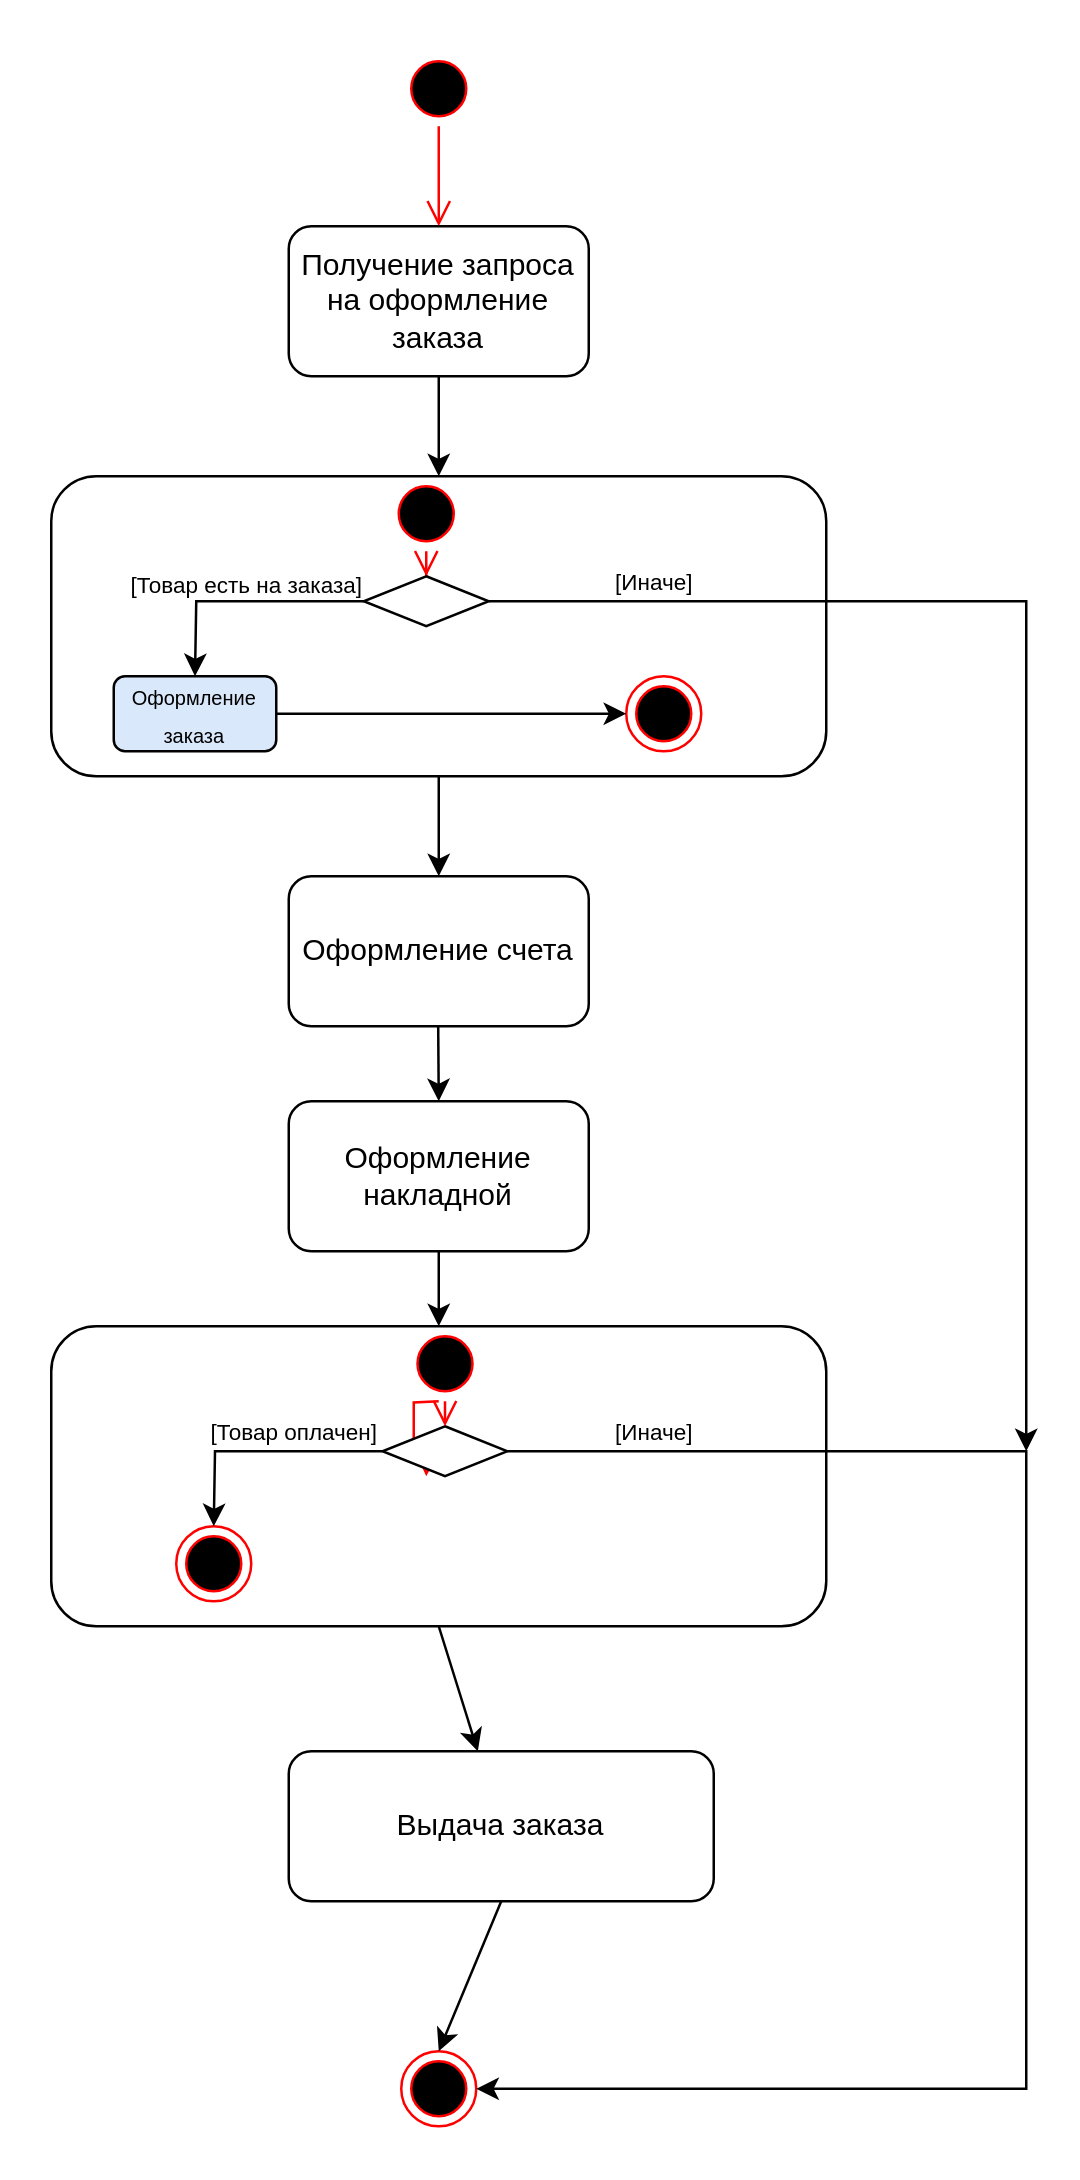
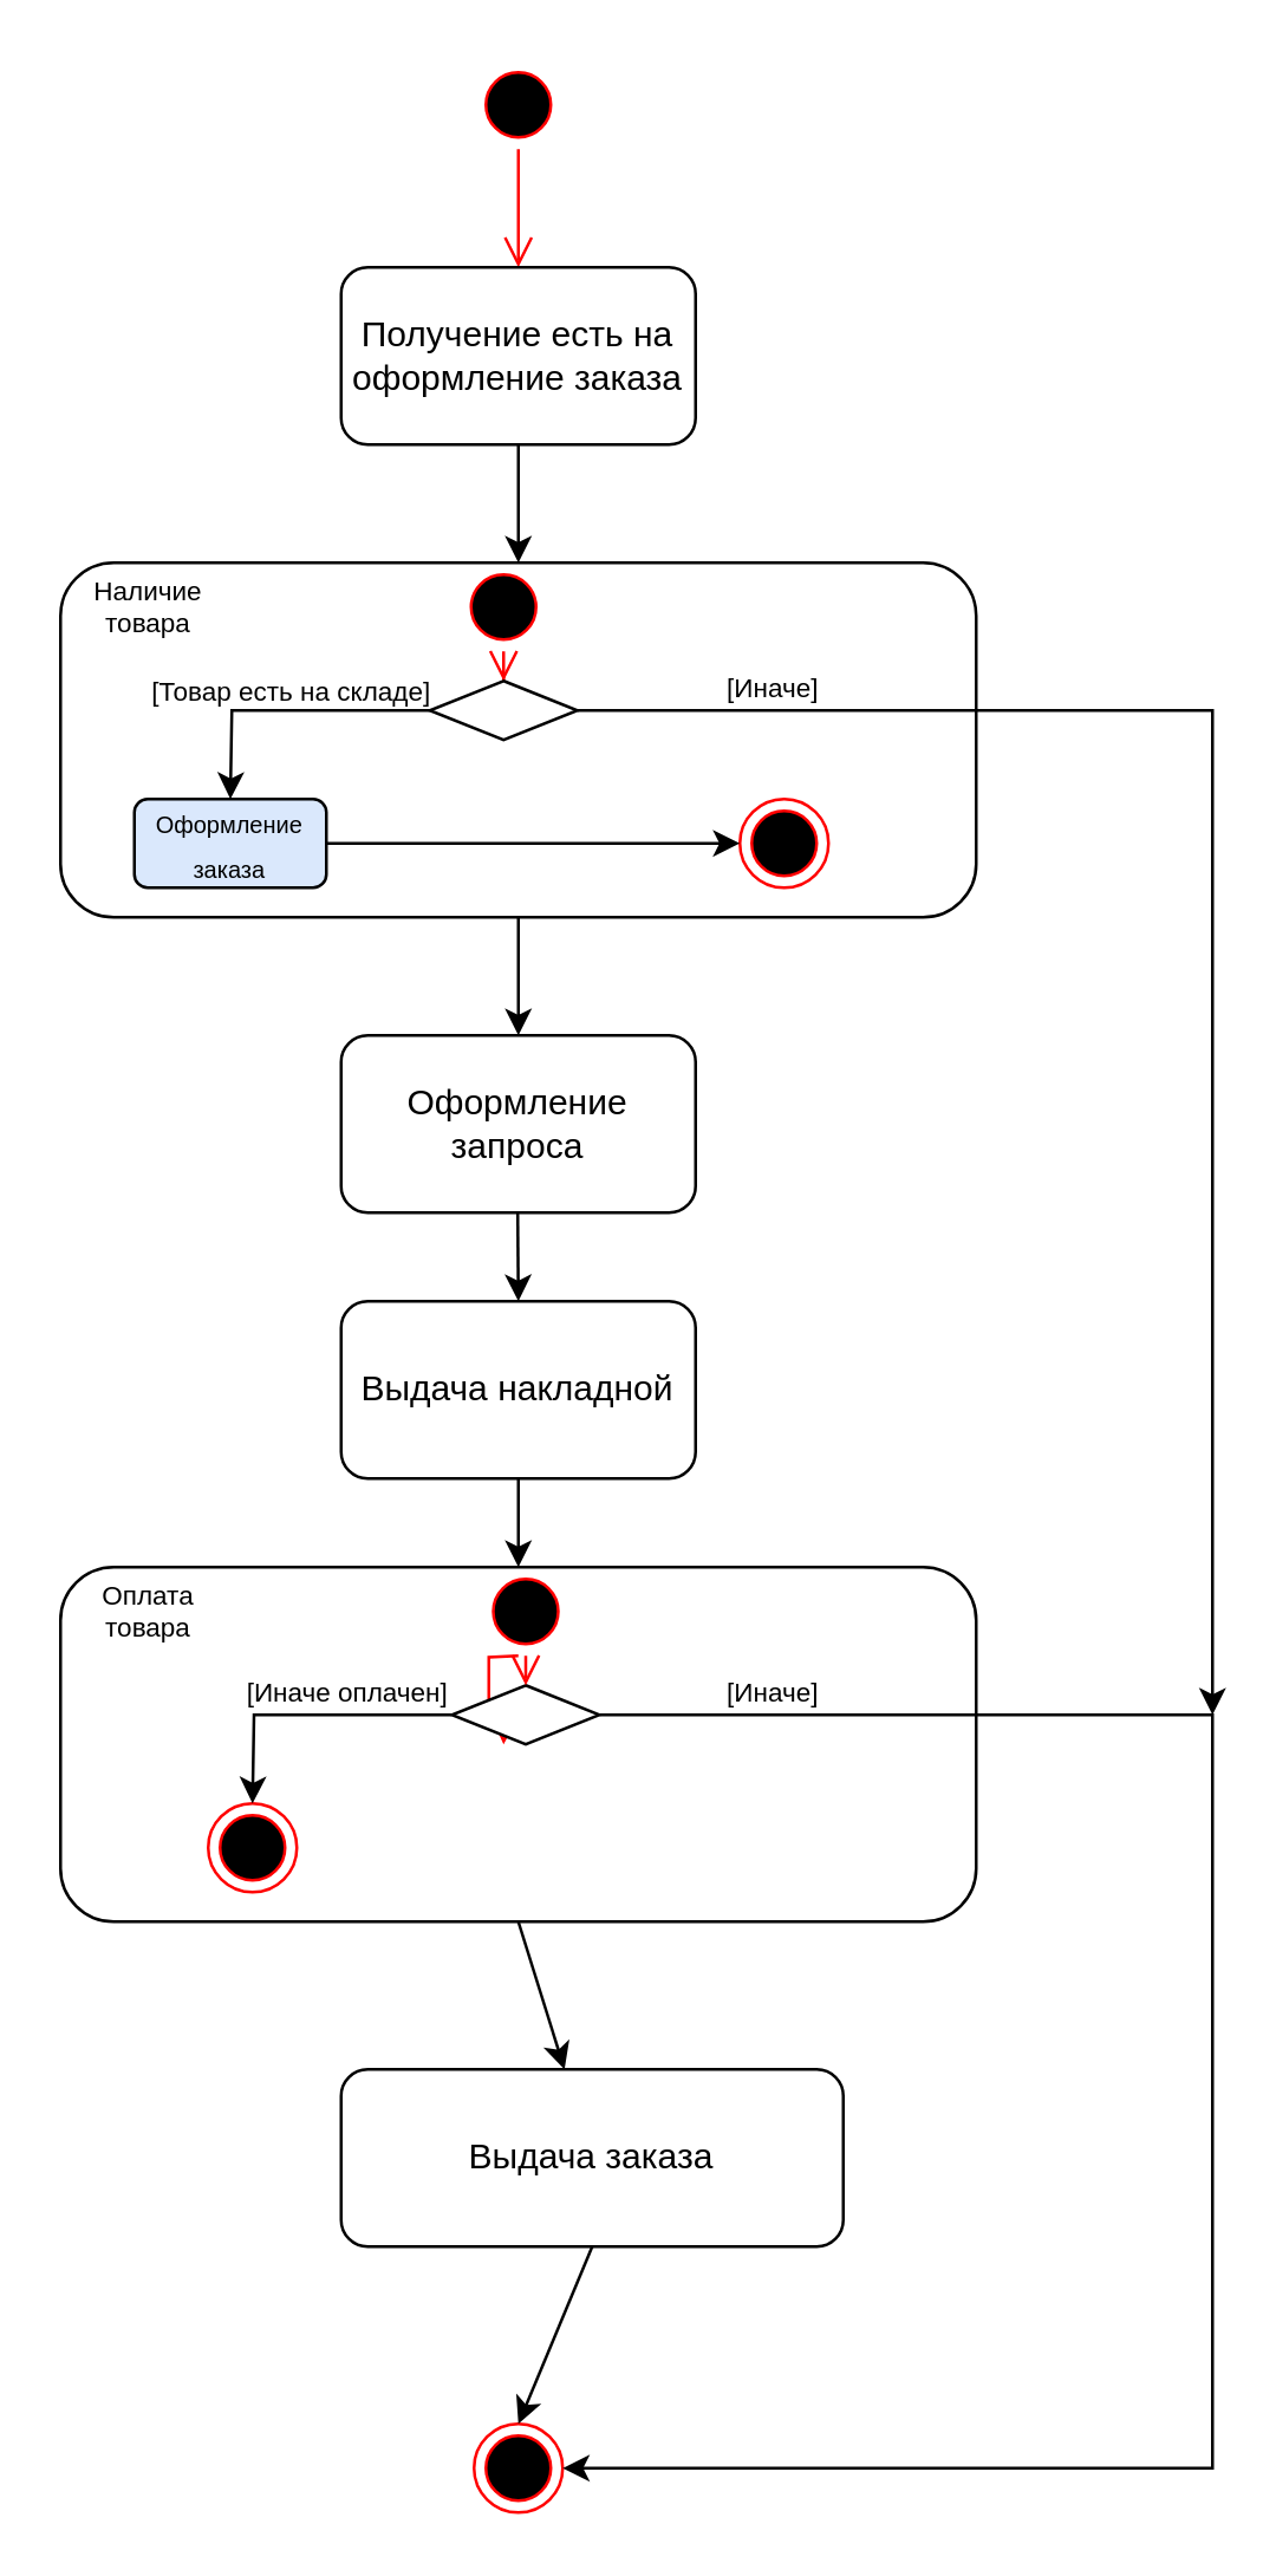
  <mxCell id="0" />
  <mxCell id="1" parent="0" />
  <mxCell id="2" value="" style="ellipse;html=1;shape=startState;fillColor=#000000;strokeColor=#ff0000;" vertex="1" parent="1"><mxGeometry x="160" y="20" width="30" height="30" as="geometry" /></mxCell>
  <mxCell id="3" value="" style="edgeStyle=orthogonalEdgeStyle;html=1;verticalAlign=bottom;endArrow=open;endSize=8;strokeColor=#ff0000;rounded=0;" edge="1" source="2" parent="1"><mxGeometry relative="1" as="geometry"><mxPoint x="175" y="90" as="targetPoint" /></mxGeometry></mxCell>
- <mxCell id="4" value="Получение запроса на оформление заказа" style="rounded=1;whiteSpace=wrap;html=1;" vertex="1" parent="1"><mxGeometry x="115" y="90" width="120" height="60" as="geometry" /></mxCell>
+ <mxCell id="4" value="Получение есть на оформление заказа" style="rounded=1;whiteSpace=wrap;html=1;" vertex="1" parent="1"><mxGeometry x="115" y="90" width="120" height="60" as="geometry" /></mxCell>
  <mxCell id="5" value="" style="rounded=1;whiteSpace=wrap;html=1;" vertex="1" parent="1"><mxGeometry x="20" y="190" width="310" height="120" as="geometry" /></mxCell>
  <mxCell id="6" value="" style="ellipse;html=1;shape=startState;fillColor=#000000;strokeColor=#ff0000;" vertex="1" parent="1"><mxGeometry x="155" y="190" width="30" height="30" as="geometry" /></mxCell>
  <mxCell id="7" value="" style="edgeStyle=orthogonalEdgeStyle;html=1;verticalAlign=bottom;endArrow=open;endSize=8;strokeColor=#ff0000;rounded=0;entryX=0.5;entryY=0;entryDx=0;entryDy=0;" edge="1" source="6" parent="1" target="9"><mxGeometry relative="1" as="geometry"><mxPoint x="175" y="250" as="targetPoint" /></mxGeometry></mxCell>
  <mxCell id="8" value="" style="ellipse;html=1;shape=endState;fillColor=#000000;strokeColor=#ff0000;" vertex="1" parent="1"><mxGeometry x="250" y="270" width="30" height="30" as="geometry" /></mxCell>
  <mxCell id="9" value="" style="rhombus;whiteSpace=wrap;html=1;" vertex="1" parent="1"><mxGeometry x="145" y="230" width="50" height="20" as="geometry" /></mxCell>
  <mxCell id="10" value="&lt;font style=&quot;font-size: 8px;&quot;&gt;Оформление заказа&lt;/font&gt;" style="rounded=1;whiteSpace=wrap;html=1;fillColor=#dae8fc;" vertex="1" parent="1"><mxGeometry x="45" y="270" width="65" height="30" as="geometry" /></mxCell>
- <mxCell id="11" value="Оформление счета" style="rounded=1;whiteSpace=wrap;html=1;" vertex="1" parent="1"><mxGeometry x="115" y="350" width="120" height="60" as="geometry" /></mxCell>
- <mxCell id="12" value="Оформление накладной" style="rounded=1;whiteSpace=wrap;html=1;" vertex="1" parent="1"><mxGeometry x="115" y="440" width="120" height="60" as="geometry" /></mxCell>
+ <mxCell id="11" value="Оформление запроса" style="rounded=1;whiteSpace=wrap;html=1;" vertex="1" parent="1"><mxGeometry x="115" y="350" width="120" height="60" as="geometry" /></mxCell>
+ <mxCell id="12" value="Выдача накладной" style="rounded=1;whiteSpace=wrap;html=1;" vertex="1" parent="1"><mxGeometry x="115" y="440" width="120" height="60" as="geometry" /></mxCell>
  <mxCell id="13" value="Выдача заказа" style="rounded=1;whiteSpace=wrap;html=1;" vertex="1" parent="1"><mxGeometry x="115" y="700" width="170" height="60" as="geometry" /></mxCell>
  <mxCell id="14" value="" style="ellipse;html=1;shape=endState;fillColor=#000000;strokeColor=#ff0000;" vertex="1" parent="1"><mxGeometry x="160" y="820" width="30" height="30" as="geometry" /></mxCell>
  <mxCell id="15" value="" style="rounded=1;whiteSpace=wrap;html=1;" vertex="1" parent="1"><mxGeometry x="20" y="530" width="310" height="120" as="geometry" /></mxCell>
  <mxCell id="16" value="" style="edgeStyle=orthogonalEdgeStyle;html=1;verticalAlign=bottom;endArrow=open;endSize=8;strokeColor=#ff0000;rounded=0;entryX=0.5;entryY=0;entryDx=0;entryDy=0;" edge="1" parent="1"><mxGeometry relative="1" as="geometry"><mxPoint x="170" y="590" as="targetPoint" /><mxPoint x="175" y="560" as="sourcePoint" /></mxGeometry></mxCell>
  <mxCell id="17" value="" style="endArrow=classic;html=1;rounded=0;exitX=0.5;exitY=1;exitDx=0;exitDy=0;entryX=0.5;entryY=0;entryDx=0;entryDy=0;" edge="1" parent="1" source="4" target="5"><mxGeometry width="50" height="50" relative="1" as="geometry"><mxPoint x="20" y="170" as="sourcePoint" /><mxPoint x="70" y="120" as="targetPoint" /></mxGeometry></mxCell>
  <mxCell id="18" value="" style="endArrow=classic;html=1;rounded=0;exitX=0.5;exitY=1;exitDx=0;exitDy=0;entryX=0.5;entryY=0;entryDx=0;entryDy=0;" edge="1" parent="1" source="5" target="11"><mxGeometry width="50" height="50" relative="1" as="geometry"><mxPoint x="-50" y="370" as="sourcePoint" /><mxPoint x="0" y="320" as="targetPoint" /></mxGeometry></mxCell>
  <mxCell id="19" value="" style="endArrow=classic;html=1;rounded=0;exitX=0.5;exitY=1;exitDx=0;exitDy=0;" edge="1" parent="1"><mxGeometry width="50" height="50" relative="1" as="geometry"><mxPoint x="174.78" y="410" as="sourcePoint" /><mxPoint x="175" y="440" as="targetPoint" /></mxGeometry></mxCell>
  <mxCell id="20" value="" style="endArrow=classic;html=1;rounded=0;exitX=0.5;exitY=1;exitDx=0;exitDy=0;entryX=0.5;entryY=0;entryDx=0;entryDy=0;" edge="1" parent="1" source="12" target="15"><mxGeometry width="50" height="50" relative="1" as="geometry"><mxPoint x="10" y="540" as="sourcePoint" /><mxPoint x="60" y="490" as="targetPoint" /></mxGeometry></mxCell>
  <mxCell id="21" value="" style="endArrow=classic;html=1;rounded=0;exitX=0.5;exitY=1;exitDx=0;exitDy=0;" edge="1" parent="1" source="15" target="13"><mxGeometry width="50" height="50" relative="1" as="geometry"><mxPoint x="10" y="770" as="sourcePoint" /><mxPoint x="60" y="720" as="targetPoint" /></mxGeometry></mxCell>
  <mxCell id="22" value="" style="endArrow=classic;html=1;rounded=0;exitX=0.5;exitY=1;exitDx=0;exitDy=0;entryX=0.5;entryY=0;entryDx=0;entryDy=0;" edge="1" parent="1" source="13" target="14"><mxGeometry width="50" height="50" relative="1" as="geometry"><mxPoint x="40" y="870" as="sourcePoint" /><mxPoint x="90" y="820" as="targetPoint" /></mxGeometry></mxCell>
  <mxCell id="23" value="" style="endArrow=classic;html=1;rounded=0;exitX=0;exitY=0.5;exitDx=0;exitDy=0;entryX=0.5;entryY=0;entryDx=0;entryDy=0;" edge="1" parent="1" source="9" target="10"><mxGeometry width="50" height="50" relative="1" as="geometry"><mxPoint x="80" y="230" as="sourcePoint" /><mxPoint x="100" y="230" as="targetPoint" /><Array as="points"><mxPoint x="78" y="240" /></Array></mxGeometry></mxCell>
  <mxCell id="24" value="" style="endArrow=classic;html=1;rounded=0;exitX=1;exitY=0.5;exitDx=0;exitDy=0;entryX=0;entryY=0.5;entryDx=0;entryDy=0;" edge="1" parent="1" source="10" target="8"><mxGeometry width="50" height="50" relative="1" as="geometry"><mxPoint x="210" y="239.78" as="sourcePoint" /><mxPoint x="280" y="239.78" as="targetPoint" /><Array as="points"><mxPoint x="180" y="285" /></Array></mxGeometry></mxCell>
  <mxCell id="25" value="" style="endArrow=classic;html=1;rounded=0;exitX=1;exitY=0.5;exitDx=0;exitDy=0;" edge="1" parent="1" source="9"><mxGeometry width="50" height="50" relative="1" as="geometry"><mxPoint x="360" y="270" as="sourcePoint" /><mxPoint x="410" y="580" as="targetPoint" /><Array as="points"><mxPoint x="410" y="240" /></Array></mxGeometry></mxCell>
  <mxCell id="26" value="" style="ellipse;html=1;shape=endState;fillColor=#000000;strokeColor=#ff0000;" vertex="1" parent="1"><mxGeometry x="70" y="610" width="30" height="30" as="geometry" /></mxCell>
  <mxCell id="27" value="" style="rhombus;whiteSpace=wrap;html=1;" vertex="1" parent="1"><mxGeometry x="152.5" y="570" width="50" height="20" as="geometry" /></mxCell>
  <mxCell id="28" value="" style="endArrow=classic;html=1;rounded=0;exitX=0;exitY=0.5;exitDx=0;exitDy=0;entryX=0.5;entryY=0;entryDx=0;entryDy=0;" edge="1" parent="1" source="27"><mxGeometry width="50" height="50" relative="1" as="geometry"><mxPoint x="87.5" y="570" as="sourcePoint" /><mxPoint x="85" y="610" as="targetPoint" /><Array as="points"><mxPoint x="85.5" y="580" /></Array></mxGeometry></mxCell>
  <mxCell id="29" value="" style="endArrow=classic;html=1;rounded=0;exitX=1;exitY=0.5;exitDx=0;exitDy=0;entryX=1;entryY=0.5;entryDx=0;entryDy=0;" edge="1" parent="1" source="27" target="14"><mxGeometry width="50" height="50" relative="1" as="geometry"><mxPoint x="390" y="750" as="sourcePoint" /><mxPoint x="410" y="841.778" as="targetPoint" /><Array as="points"><mxPoint x="410" y="580" /><mxPoint x="410" y="835" /></Array></mxGeometry></mxCell>
  <mxCell id="30" value="" style="ellipse;html=1;shape=startState;fillColor=#000000;strokeColor=#ff0000;" vertex="1" parent="1"><mxGeometry x="162.5" y="530" width="30" height="30" as="geometry" /></mxCell>
  <mxCell id="31" value="" style="edgeStyle=orthogonalEdgeStyle;html=1;verticalAlign=bottom;endArrow=open;endSize=8;strokeColor=#ff0000;rounded=0;entryX=0.5;entryY=0;entryDx=0;entryDy=0;" edge="1" parent="1" source="30"><mxGeometry relative="1" as="geometry"><mxPoint x="177.5" y="570" as="targetPoint" /></mxGeometry></mxCell>
- <mxCell id="32" value="[Товар есть на заказа]" style="text;html=1;strokeColor=none;fillColor=none;align=center;verticalAlign=middle;whiteSpace=wrap;rounded=0;fontSize=9;" vertex="1" parent="1"><mxGeometry x="33.5" y="230" width="129" height="8" as="geometry" /></mxCell>
+ <mxCell id="32" value="[Товар есть на складе]" style="text;html=1;strokeColor=none;fillColor=none;align=center;verticalAlign=middle;whiteSpace=wrap;rounded=0;fontSize=9;" vertex="1" parent="1"><mxGeometry x="33.5" y="230" width="129" height="8" as="geometry" /></mxCell>
  <mxCell id="33" value="[Иначе]" style="text;html=1;strokeColor=none;fillColor=none;align=center;verticalAlign=middle;whiteSpace=wrap;rounded=0;fontSize=9;" vertex="1" parent="1"><mxGeometry x="195" y="228" width="132.5" height="10" as="geometry" /></mxCell>
- <mxCell id="35" value="[Товар оплачен]" style="text;html=1;strokeColor=none;fillColor=none;align=center;verticalAlign=middle;whiteSpace=wrap;rounded=0;fontSize=9;" vertex="1" parent="1"><mxGeometry x="52.5" y="569" width="129" height="8" as="geometry" /></mxCell>
+ <mxCell id="34" value="Наличие товара" style="text;html=1;strokeColor=none;fillColor=none;align=center;verticalAlign=middle;whiteSpace=wrap;rounded=0;fontSize=9;" vertex="1" parent="1"><mxGeometry x="20" y="190" width="60" height="30" as="geometry" /></mxCell>
+ <mxCell id="35" value="[Иначе оплачен]" style="text;html=1;strokeColor=none;fillColor=none;align=center;verticalAlign=middle;whiteSpace=wrap;rounded=0;fontSize=9;" vertex="1" parent="1"><mxGeometry x="52.5" y="569" width="129" height="8" as="geometry" /></mxCell>
  <mxCell id="36" value="[Иначе]" style="text;html=1;strokeColor=none;fillColor=none;align=center;verticalAlign=middle;whiteSpace=wrap;rounded=0;fontSize=9;" vertex="1" parent="1"><mxGeometry x="195" y="568" width="132.5" height="10" as="geometry" /></mxCell>
+ <mxCell id="37" value="Оплата товара" style="text;html=1;strokeColor=none;fillColor=none;align=center;verticalAlign=middle;whiteSpace=wrap;rounded=0;fontSize=9;" vertex="1" parent="1"><mxGeometry x="20" y="530" width="60" height="30" as="geometry" /></mxCell>
